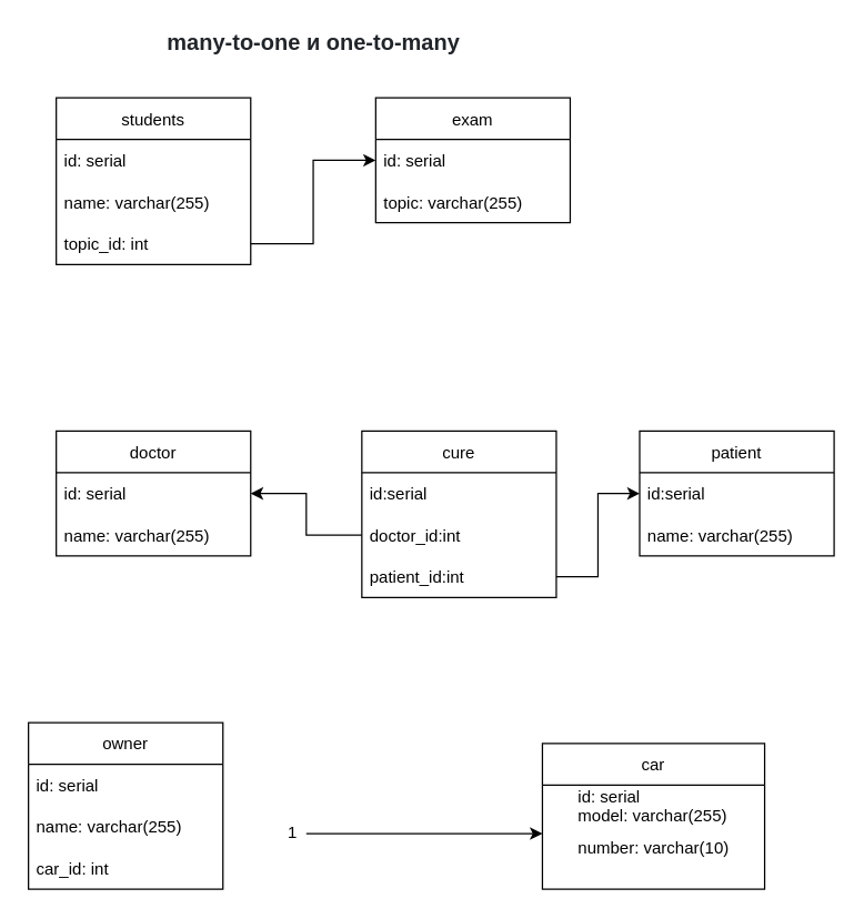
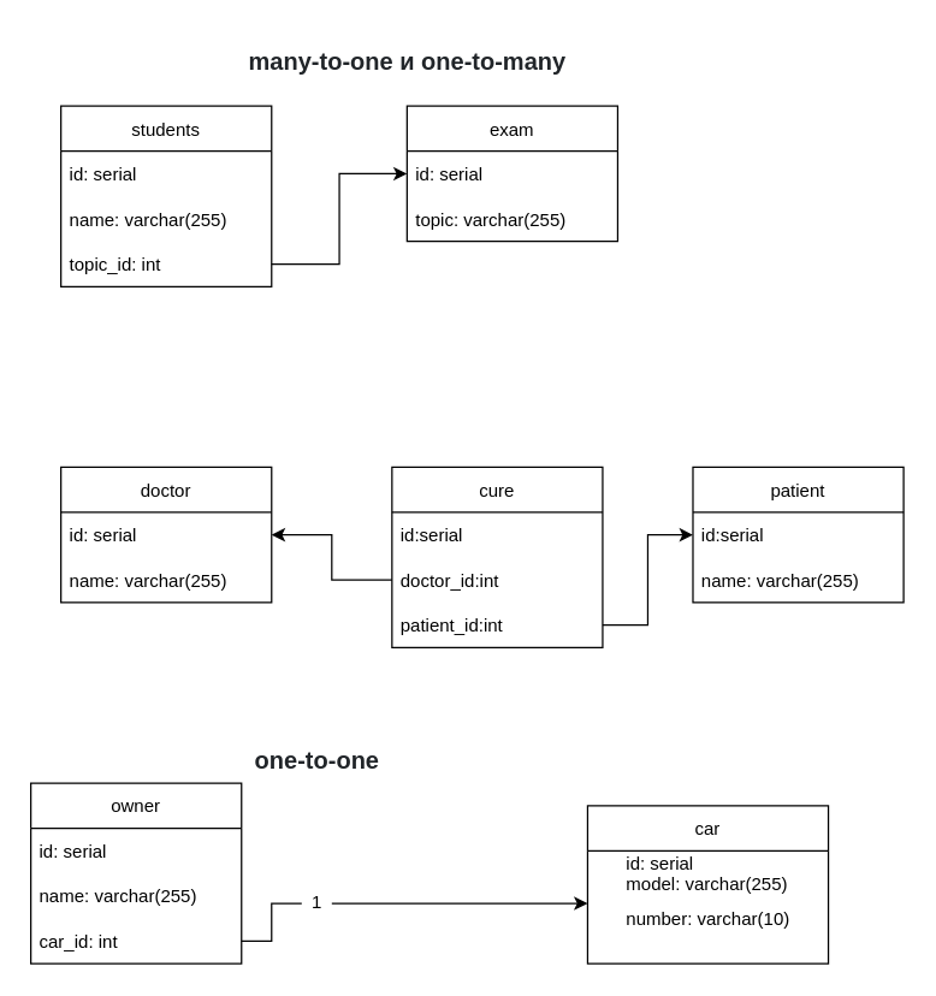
  <mxCell id="0" />
  <mxCell id="1" parent="0" />
  <mxCell id="2" value="students" style="swimlane;fontStyle=0;childLayout=stackLayout;horizontal=1;startSize=30;horizontalStack=0;resizeParent=1;resizeParentMax=0;resizeLast=0;collapsible=1;marginBottom=0;" vertex="1" parent="1"><mxGeometry x="40" y="70" width="140" height="120" as="geometry" /></mxCell>
  <mxCell id="3" value="id: serial" style="text;strokeColor=none;fillColor=none;align=left;verticalAlign=middle;spacingLeft=4;spacingRight=4;overflow=hidden;points=[[0,0.5],[1,0.5]];portConstraint=eastwest;rotatable=0;" vertex="1" parent="2"><mxGeometry y="30" width="140" height="30" as="geometry" /></mxCell>
  <mxCell id="4" value="name: varchar(255)" style="text;strokeColor=none;fillColor=none;align=left;verticalAlign=middle;spacingLeft=4;spacingRight=4;overflow=hidden;points=[[0,0.5],[1,0.5]];portConstraint=eastwest;rotatable=0;" vertex="1" parent="2"><mxGeometry y="60" width="140" height="30" as="geometry" /></mxCell>
  <mxCell id="5" value="topic_id: int" style="text;strokeColor=none;fillColor=none;align=left;verticalAlign=middle;spacingLeft=4;spacingRight=4;overflow=hidden;points=[[0,0.5],[1,0.5]];portConstraint=eastwest;rotatable=0;" vertex="1" parent="2"><mxGeometry y="90" width="140" height="30" as="geometry" /></mxCell>
  <mxCell id="6" value="exam" style="swimlane;fontStyle=0;childLayout=stackLayout;horizontal=1;startSize=30;horizontalStack=0;resizeParent=1;resizeParentMax=0;resizeLast=0;collapsible=1;marginBottom=0;" vertex="1" parent="1"><mxGeometry x="270" y="70" width="140" height="90" as="geometry" /></mxCell>
  <mxCell id="7" value="id: serial" style="text;strokeColor=none;fillColor=none;align=left;verticalAlign=middle;spacingLeft=4;spacingRight=4;overflow=hidden;points=[[0,0.5],[1,0.5]];portConstraint=eastwest;rotatable=0;" vertex="1" parent="6"><mxGeometry y="30" width="140" height="30" as="geometry" /></mxCell>
  <mxCell id="8" value="topic: varchar(255)" style="text;strokeColor=none;fillColor=none;align=left;verticalAlign=middle;spacingLeft=4;spacingRight=4;overflow=hidden;points=[[0,0.5],[1,0.5]];portConstraint=eastwest;rotatable=0;" vertex="1" parent="6"><mxGeometry y="60" width="140" height="30" as="geometry" /></mxCell>
  <mxCell id="9" value="" style="edgeStyle=elbowEdgeStyle;elbow=horizontal;endArrow=classic;html=1;rounded=0;entryX=0;entryY=0.5;entryDx=0;entryDy=0;exitX=1;exitY=0.5;exitDx=0;exitDy=0;" edge="1" parent="1" source="5" target="7"><mxGeometry width="50" height="50" relative="1" as="geometry"><mxPoint x="200" y="170" as="sourcePoint" /><mxPoint x="250" y="120" as="targetPoint" /></mxGeometry></mxCell>
  <mxCell id="10" value="cure" style="swimlane;fontStyle=0;childLayout=stackLayout;horizontal=1;startSize=30;horizontalStack=0;resizeParent=1;resizeParentMax=0;resizeLast=0;collapsible=1;marginBottom=0;" vertex="1" parent="1"><mxGeometry x="260" y="310" width="140" height="120" as="geometry" /></mxCell>
  <mxCell id="11" value="id:serial" style="text;strokeColor=none;fillColor=none;align=left;verticalAlign=middle;spacingLeft=4;spacingRight=4;overflow=hidden;points=[[0,0.5],[1,0.5]];portConstraint=eastwest;rotatable=0;" vertex="1" parent="10"><mxGeometry y="30" width="140" height="30" as="geometry" /></mxCell>
  <mxCell id="12" value="doctor_id:int" style="text;strokeColor=none;fillColor=none;align=left;verticalAlign=middle;spacingLeft=4;spacingRight=4;overflow=hidden;points=[[0,0.5],[1,0.5]];portConstraint=eastwest;rotatable=0;" vertex="1" parent="10"><mxGeometry y="60" width="140" height="30" as="geometry" /></mxCell>
  <mxCell id="13" value="patient_id:int" style="text;strokeColor=none;fillColor=none;align=left;verticalAlign=middle;spacingLeft=4;spacingRight=4;overflow=hidden;points=[[0,0.5],[1,0.5]];portConstraint=eastwest;rotatable=0;" vertex="1" parent="10"><mxGeometry y="90" width="140" height="30" as="geometry" /></mxCell>
  <mxCell id="14" value="patient" style="swimlane;fontStyle=0;childLayout=stackLayout;horizontal=1;startSize=30;horizontalStack=0;resizeParent=1;resizeParentMax=0;resizeLast=0;collapsible=1;marginBottom=0;" vertex="1" parent="1"><mxGeometry x="460" y="310" width="140" height="90" as="geometry" /></mxCell>
  <mxCell id="15" value="id:serial" style="text;strokeColor=none;fillColor=none;align=left;verticalAlign=middle;spacingLeft=4;spacingRight=4;overflow=hidden;points=[[0,0.5],[1,0.5]];portConstraint=eastwest;rotatable=0;" vertex="1" parent="14"><mxGeometry y="30" width="140" height="30" as="geometry" /></mxCell>
  <mxCell id="16" value="name: varchar(255)" style="text;strokeColor=none;fillColor=none;align=left;verticalAlign=middle;spacingLeft=4;spacingRight=4;overflow=hidden;points=[[0,0.5],[1,0.5]];portConstraint=eastwest;rotatable=0;" vertex="1" parent="14"><mxGeometry y="60" width="140" height="30" as="geometry" /></mxCell>
  <mxCell id="17" value="doctor" style="swimlane;fontStyle=0;childLayout=stackLayout;horizontal=1;startSize=30;horizontalStack=0;resizeParent=1;resizeParentMax=0;resizeLast=0;collapsible=1;marginBottom=0;" vertex="1" parent="1"><mxGeometry x="40" y="310" width="140" height="90" as="geometry" /></mxCell>
  <mxCell id="18" value="id: serial" style="text;strokeColor=none;fillColor=none;align=left;verticalAlign=middle;spacingLeft=4;spacingRight=4;overflow=hidden;points=[[0,0.5],[1,0.5]];portConstraint=eastwest;rotatable=0;" vertex="1" parent="17"><mxGeometry y="30" width="140" height="30" as="geometry" /></mxCell>
  <mxCell id="19" value="name: varchar(255)" style="text;strokeColor=none;fillColor=none;align=left;verticalAlign=middle;spacingLeft=4;spacingRight=4;overflow=hidden;points=[[0,0.5],[1,0.5]];portConstraint=eastwest;rotatable=0;" vertex="1" parent="17"><mxGeometry y="60" width="140" height="30" as="geometry" /></mxCell>
  <mxCell id="20" value="" style="edgeStyle=elbowEdgeStyle;elbow=horizontal;endArrow=classic;html=1;rounded=0;entryX=0;entryY=0.5;entryDx=0;entryDy=0;exitX=1;exitY=0.5;exitDx=0;exitDy=0;" edge="1" parent="1" source="13" target="15"><mxGeometry width="50" height="50" relative="1" as="geometry"><mxPoint x="400" y="420" as="sourcePoint" /><mxPoint x="450" y="370" as="targetPoint" /></mxGeometry></mxCell>
  <mxCell id="21" value="" style="edgeStyle=elbowEdgeStyle;elbow=horizontal;endArrow=classic;html=1;rounded=0;entryX=1;entryY=0.5;entryDx=0;entryDy=0;exitX=0;exitY=0.5;exitDx=0;exitDy=0;" edge="1" parent="1" source="12" target="18"><mxGeometry width="50" height="50" relative="1" as="geometry"><mxPoint x="190" y="420" as="sourcePoint" /><mxPoint x="240" y="370" as="targetPoint" /></mxGeometry></mxCell>
  <mxCell id="22" value="car" style="swimlane;fontStyle=0;childLayout=stackLayout;horizontal=1;startSize=30;horizontalStack=0;resizeParent=1;resizeParentMax=0;resizeLast=0;collapsible=1;marginBottom=0;" vertex="1" parent="1"><mxGeometry x="390" y="535" width="160" height="105" as="geometry" /></mxCell>
  <mxCell id="23" value="owner" style="swimlane;fontStyle=0;childLayout=stackLayout;horizontal=1;startSize=30;horizontalStack=0;resizeParent=1;resizeParentMax=0;resizeLast=0;collapsible=1;marginBottom=0;" vertex="1" parent="1"><mxGeometry x="20" y="520" width="140" height="120" as="geometry" /></mxCell>
  <mxCell id="24" value="id: serial" style="text;strokeColor=none;fillColor=none;align=left;verticalAlign=middle;spacingLeft=4;spacingRight=4;overflow=hidden;points=[[0,0.5],[1,0.5]];portConstraint=eastwest;rotatable=0;" vertex="1" parent="23"><mxGeometry y="30" width="140" height="30" as="geometry" /></mxCell>
  <mxCell id="25" value="name: varchar(255)" style="text;strokeColor=none;fillColor=none;align=left;verticalAlign=middle;spacingLeft=4;spacingRight=4;overflow=hidden;points=[[0,0.5],[1,0.5]];portConstraint=eastwest;rotatable=0;" vertex="1" parent="23"><mxGeometry y="60" width="140" height="30" as="geometry" /></mxCell>
  <mxCell id="26" value="car_id: int" style="text;strokeColor=none;fillColor=none;align=left;verticalAlign=middle;spacingLeft=4;spacingRight=4;overflow=hidden;points=[[0,0.5],[1,0.5]];portConstraint=eastwest;rotatable=0;" vertex="1" parent="23"><mxGeometry y="90" width="140" height="30" as="geometry" /></mxCell>
- <mxCell id="27" value="&lt;span style=&quot;box-sizing: border-box ; font-weight: bolder ; color: rgb(33 , 37 , 41) ; font-family: &amp;#34;arial&amp;#34; , &amp;#34;helvetica neue&amp;#34; , sans-serif ; font-size: 16px ; text-align: left ; background-color: rgb(255 , 255 , 255)&quot;&gt;many-to-one и&lt;/span&gt;&lt;span style=&quot;box-sizing: border-box ; font-weight: bolder ; color: rgb(33 , 37 , 41) ; font-family: &amp;#34;arial&amp;#34; , &amp;#34;helvetica neue&amp;#34; , sans-serif ; font-size: 16px ; text-align: left ; background-color: rgb(255 , 255 , 255)&quot;&gt;&amp;nbsp;one-to-many&lt;/span&gt;" style="text;html=1;align=center;verticalAlign=middle;resizable=0;points=[];autosize=1;strokeColor=none;fillColor=none;" vertex="1" parent="1"><mxGeometry x="110" y="20" width="230" height="20" as="geometry" /></mxCell>
+ <mxCell id="27" value="&lt;span style=&quot;box-sizing: border-box ; font-weight: bolder ; color: rgb(33 , 37 , 41) ; font-family: &amp;#34;arial&amp;#34; , &amp;#34;helvetica neue&amp;#34; , sans-serif ; font-size: 16px ; text-align: left ; background-color: rgb(255 , 255 , 255)&quot;&gt;many-to-one и&lt;/span&gt;&lt;span style=&quot;box-sizing: border-box ; font-weight: bolder ; color: rgb(33 , 37 , 41) ; font-family: &amp;#34;arial&amp;#34; , &amp;#34;helvetica neue&amp;#34; , sans-serif ; font-size: 16px ; text-align: left ; background-color: rgb(255 , 255 , 255)&quot;&gt;&amp;nbsp;one-to-many&lt;/span&gt;" style="text;html=1;align=center;verticalAlign=middle;resizable=0;points=[];autosize=1;strokeColor=none;fillColor=none;" vertex="1" parent="1"><mxGeometry x="155" y="30" width="230" height="20" as="geometry" /></mxCell>
+ <mxCell id="28" value="&lt;span style=&quot;box-sizing: border-box ; font-weight: bolder ; color: rgb(33 , 37 , 41) ; font-family: &amp;#34;arial&amp;#34; , &amp;#34;helvetica neue&amp;#34; , sans-serif ; font-size: 16px ; text-align: left ; background-color: rgb(255 , 255 , 255)&quot;&gt;one-to-one&lt;/span&gt;" style="text;html=1;align=center;verticalAlign=middle;resizable=0;points=[];autosize=1;strokeColor=none;fillColor=none;" vertex="1" parent="1"><mxGeometry x="160" y="495" width="100" height="20" as="geometry" /></mxCell>
  <mxCell id="29" style="edgeStyle=orthogonalEdgeStyle;rounded=0;orthogonalLoop=1;jettySize=auto;html=1;exitX=1;exitY=0.5;exitDx=0;exitDy=0;startArrow=none;" edge="1" parent="1" source="30"><mxGeometry relative="1" as="geometry"><mxPoint x="390" y="600" as="targetPoint" /></mxGeometry></mxCell>
  <mxCell id="30" value="1" style="text;html=1;align=center;verticalAlign=middle;resizable=0;points=[];autosize=1;strokeColor=none;fillColor=none;rotation=0;" vertex="1" parent="1"><mxGeometry x="200" y="590" width="20" height="20" as="geometry" /></mxCell>
+ <mxCell id="31" value="" style="edgeStyle=orthogonalEdgeStyle;rounded=0;orthogonalLoop=1;jettySize=auto;html=1;exitX=1;exitY=0.5;exitDx=0;exitDy=0;entryX=0;entryY=0.5;entryDx=0;entryDy=0;endArrow=none;" edge="1" parent="1" source="26" target="30"><mxGeometry relative="1" as="geometry"><mxPoint x="160" y="625" as="sourcePoint" /><mxPoint x="250" y="575" as="targetPoint" /></mxGeometry></mxCell>
  <mxCell id="32" value="id: serial&#10;model: varchar(255)" style="text;strokeColor=none;fillColor=none;align=left;verticalAlign=middle;spacingLeft=4;spacingRight=4;overflow=hidden;points=[[0,0.5],[1,0.5]];portConstraint=eastwest;rotatable=0;" vertex="1" parent="1"><mxGeometry x="410" y="565" width="140" height="30" as="geometry" /></mxCell>
  <mxCell id="33" value="number: varchar(10)" style="text;strokeColor=none;fillColor=none;align=left;verticalAlign=middle;spacingLeft=4;spacingRight=4;overflow=hidden;points=[[0,0.5],[1,0.5]];portConstraint=eastwest;rotatable=0;" vertex="1" parent="1"><mxGeometry x="410" y="595" width="140" height="30" as="geometry" /></mxCell>
